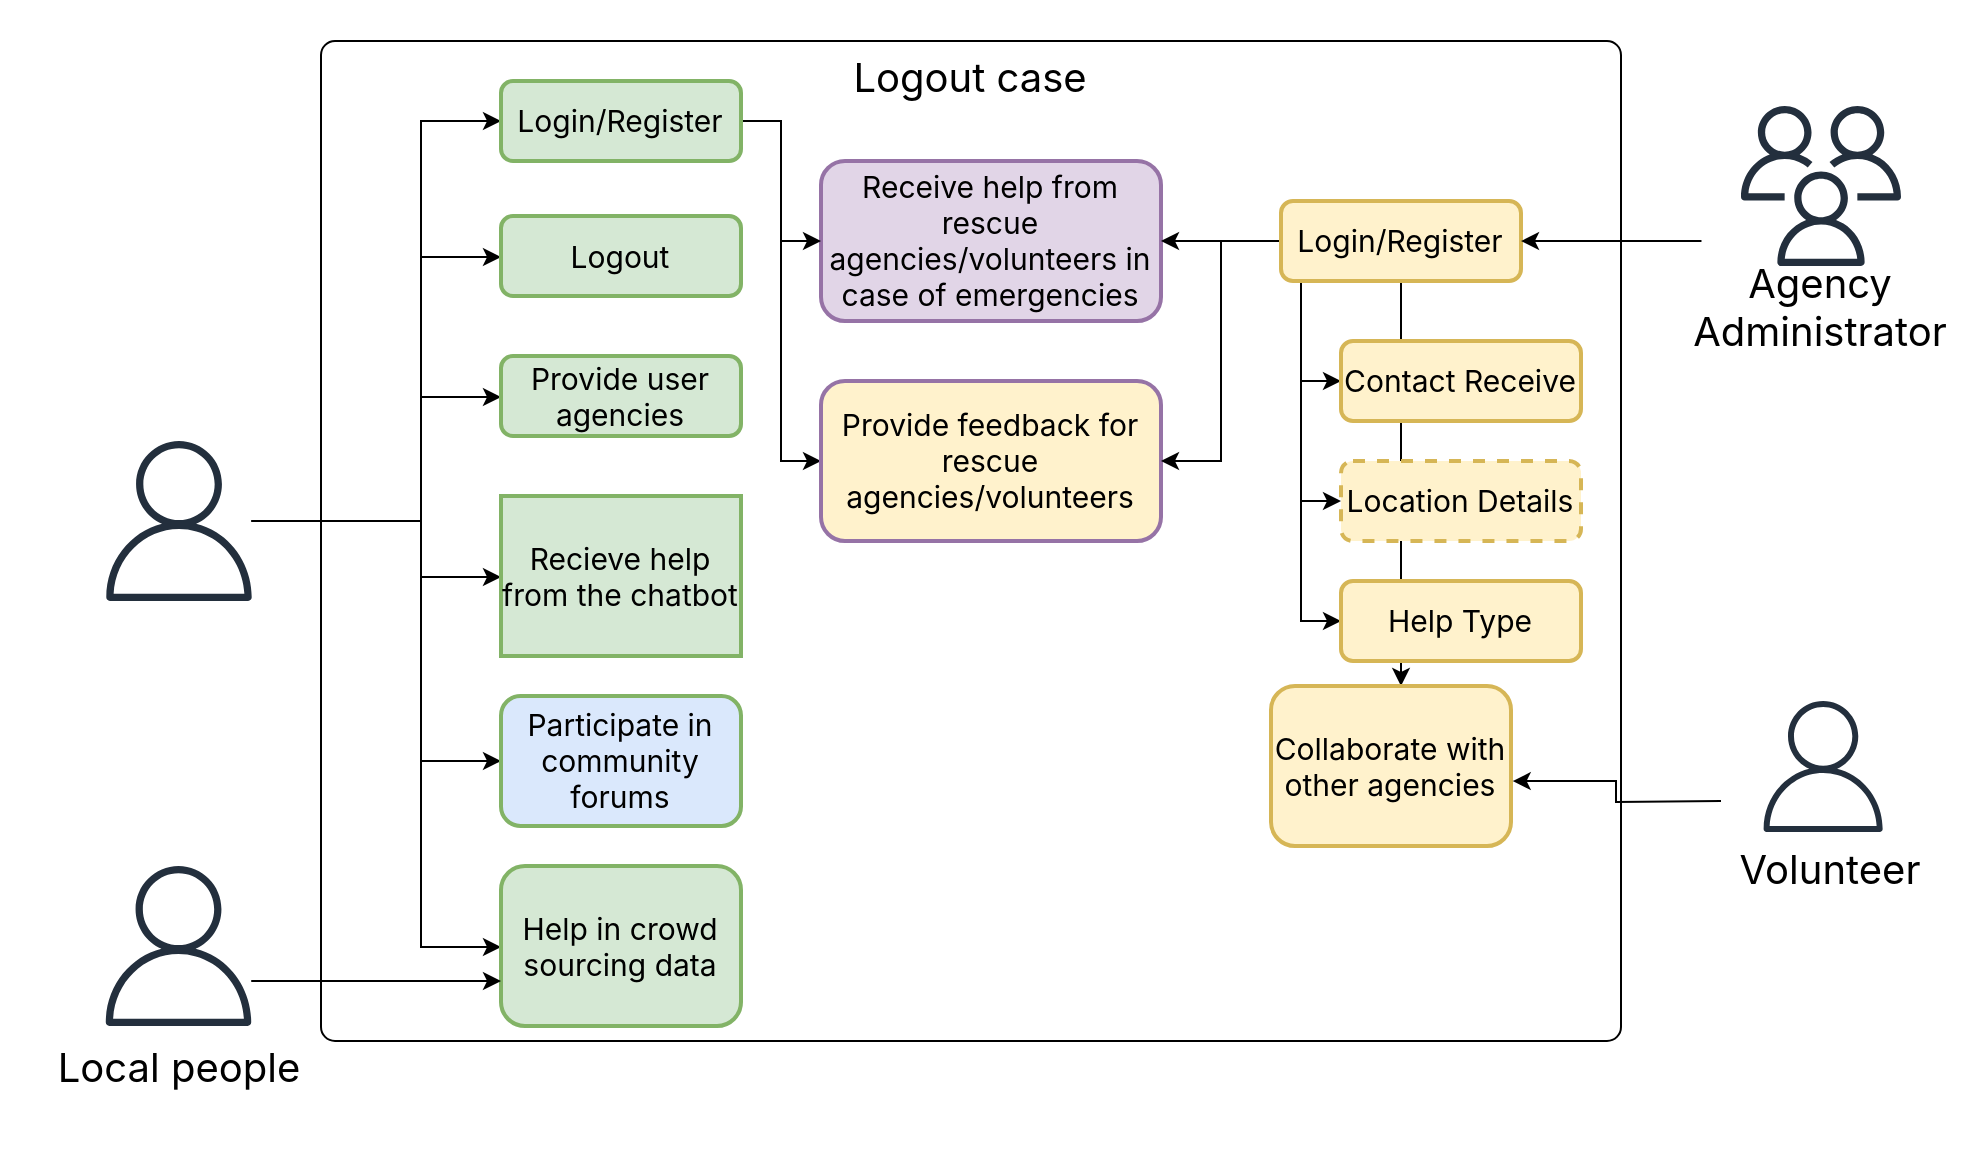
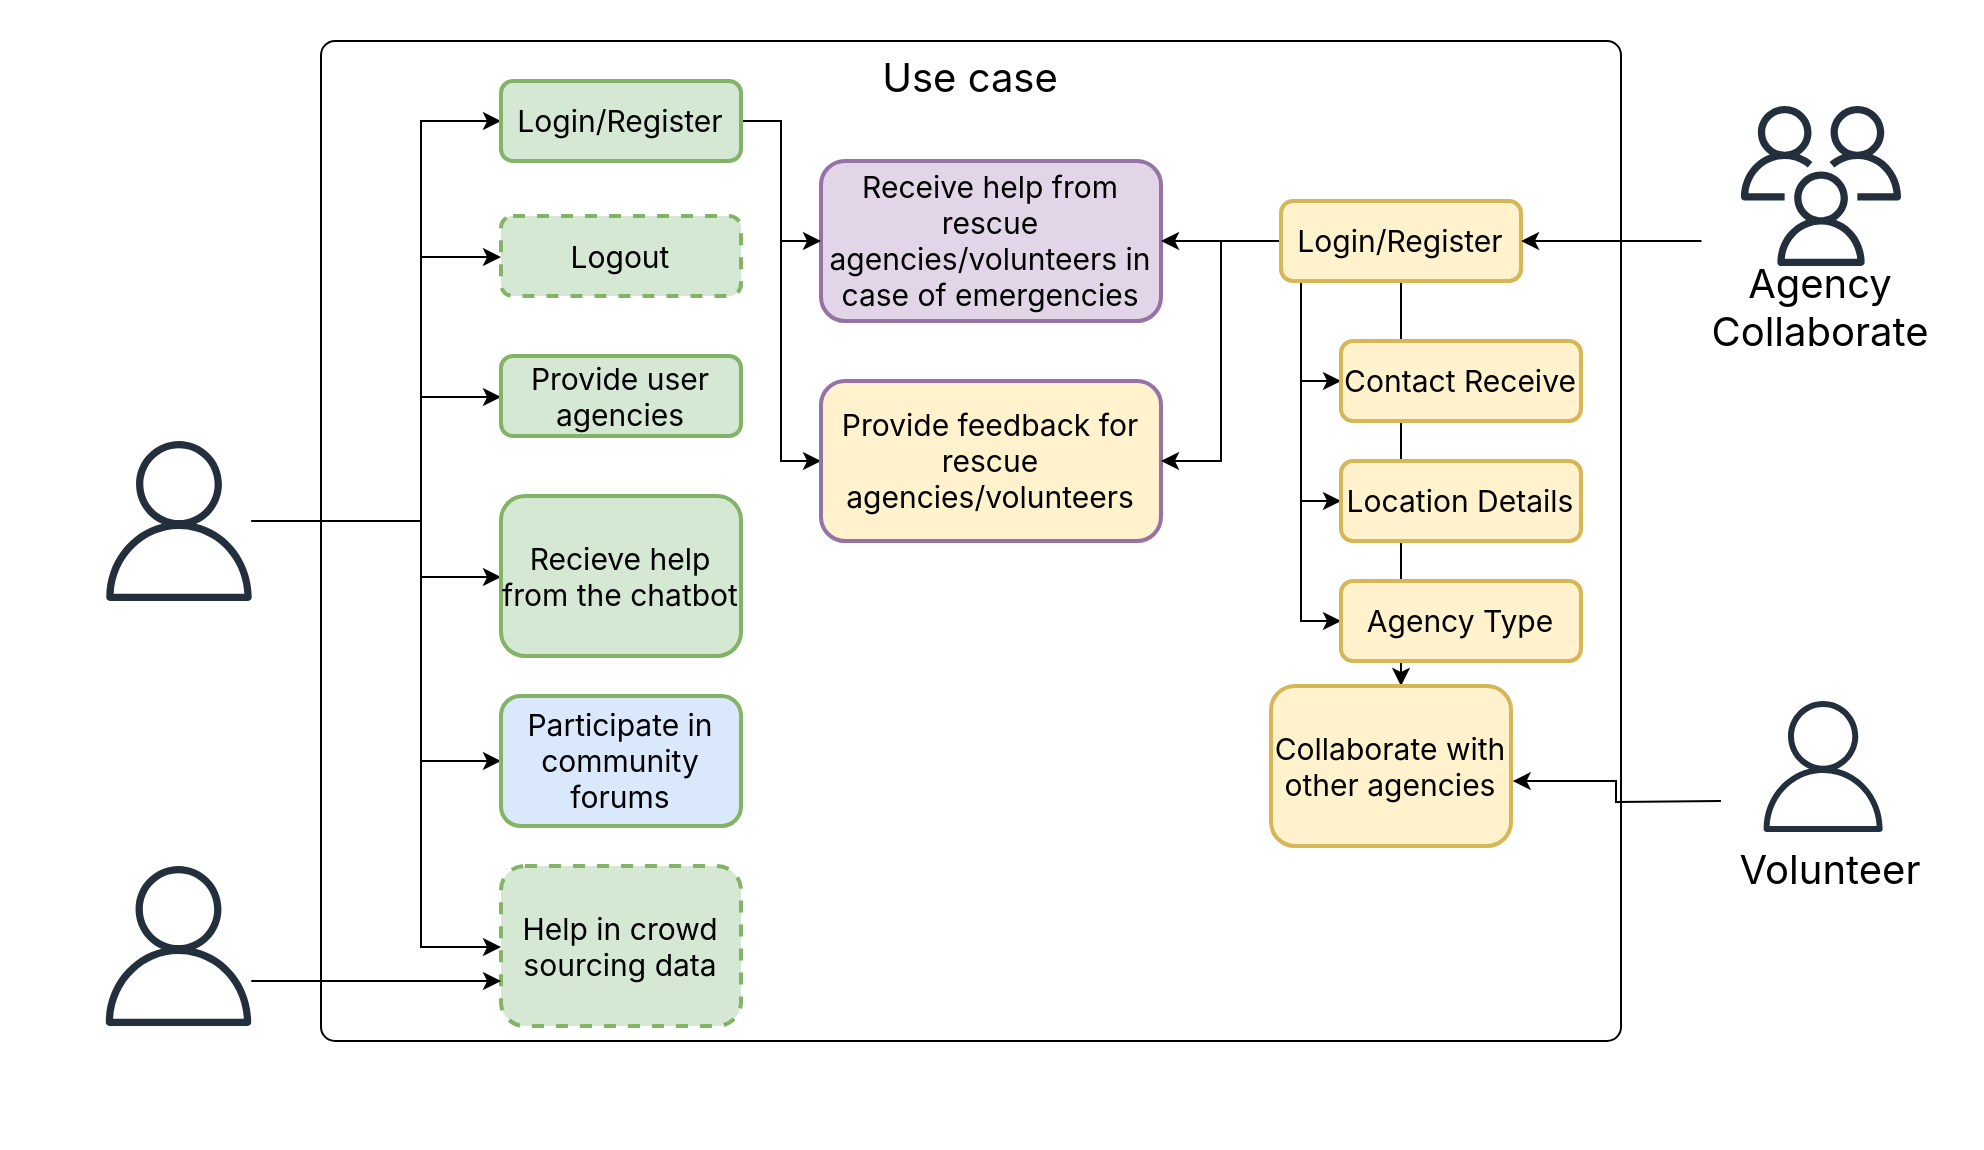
  <mxCell id="0" />
  <mxCell id="1" parent="0" />
- <mxCell id="2" value="Logout case" style="rounded=1;whiteSpace=wrap;html=1;absoluteArcSize=1;arcSize=14;strokeWidth=1;fillColor=none;verticalAlign=top;fontFamily=Inter;fontSize=20;" parent="1" vertex="1"><mxGeometry x="160" y="20" width="650" height="500" as="geometry" /></mxCell>
+ <mxCell id="2" value="Use case" style="rounded=1;whiteSpace=wrap;html=1;absoluteArcSize=1;arcSize=14;strokeWidth=1;fillColor=none;verticalAlign=top;fontFamily=Inter;fontSize=20;" parent="1" vertex="1"><mxGeometry x="160" y="20" width="650" height="500" as="geometry" /></mxCell>
  <mxCell id="3" style="edgeStyle=orthogonalEdgeStyle;rounded=0;orthogonalLoop=1;jettySize=auto;html=1;" edge="1" parent="1" source="9" target="13"><mxGeometry relative="1" as="geometry"><Array as="points"><mxPoint x="210" y="260" /><mxPoint x="210" y="60" /></Array></mxGeometry></mxCell>
  <mxCell id="4" style="edgeStyle=orthogonalEdgeStyle;rounded=0;orthogonalLoop=1;jettySize=auto;html=1;" edge="1" parent="1" source="9" target="29"><mxGeometry relative="1" as="geometry"><Array as="points"><mxPoint x="210" y="260" /><mxPoint x="210" y="128" /></Array></mxGeometry></mxCell>
  <mxCell id="5" style="edgeStyle=orthogonalEdgeStyle;rounded=0;orthogonalLoop=1;jettySize=auto;html=1;" edge="1" parent="1" source="9" target="15"><mxGeometry relative="1" as="geometry"><Array as="points"><mxPoint x="210" y="260" /><mxPoint x="210" y="198" /></Array></mxGeometry></mxCell>
  <mxCell id="6" style="edgeStyle=orthogonalEdgeStyle;rounded=0;orthogonalLoop=1;jettySize=auto;html=1;" edge="1" parent="1" source="9" target="14"><mxGeometry relative="1" as="geometry"><Array as="points"><mxPoint x="210" y="260" /><mxPoint x="210" y="288" /></Array></mxGeometry></mxCell>
  <mxCell id="7" style="edgeStyle=orthogonalEdgeStyle;rounded=0;orthogonalLoop=1;jettySize=auto;html=1;" edge="1" parent="1" source="9" target="30"><mxGeometry relative="1" as="geometry"><Array as="points"><mxPoint x="210" y="260" /><mxPoint x="210" y="380" /></Array></mxGeometry></mxCell>
  <mxCell id="8" style="edgeStyle=orthogonalEdgeStyle;rounded=0;orthogonalLoop=1;jettySize=auto;html=1;" edge="1" parent="1" source="9" target="24"><mxGeometry relative="1" as="geometry"><Array as="points"><mxPoint x="210" y="260" /><mxPoint x="210" y="473" /></Array></mxGeometry></mxCell>
  <mxCell id="9" value="" style="sketch=0;outlineConnect=0;fontColor=#232F3E;gradientColor=none;fillColor=#232F3D;strokeColor=none;dashed=0;verticalLabelPosition=bottom;verticalAlign=top;align=center;html=1;fontSize=12;fontStyle=0;aspect=fixed;pointerEvents=1;shape=mxgraph.aws4.user;" parent="1" vertex="1"><mxGeometry x="49" y="220" width="80" height="80" as="geometry" /></mxCell>
  <mxCell id="10" value="Receive help from rescue agencies/volunteers in case of emergencies" style="rounded=1;whiteSpace=wrap;html=1;fillColor=#e1d5e7;strokeWidth=2;fontFamily=Inter;fontSize=15;strokeColor=#9673a6;glass=0;shadow=0;" parent="1" vertex="1"><mxGeometry x="410" y="80" width="170" height="80" as="geometry" /></mxCell>
  <mxCell id="11" style="edgeStyle=orthogonalEdgeStyle;rounded=0;orthogonalLoop=1;jettySize=auto;html=1;" edge="1" parent="1" source="13" target="10"><mxGeometry relative="1" as="geometry" /></mxCell>
  <mxCell id="12" style="edgeStyle=orthogonalEdgeStyle;rounded=0;orthogonalLoop=1;jettySize=auto;html=1;" edge="1" parent="1" source="13" target="16"><mxGeometry relative="1" as="geometry"><Array as="points"><mxPoint x="390" y="60" /><mxPoint x="390" y="230" /></Array></mxGeometry></mxCell>
  <mxCell id="13" value="Login/Register" style="rounded=1;whiteSpace=wrap;html=1;fillColor=#d5e8d4;strokeWidth=2;fontFamily=Inter;fontSize=15;strokeColor=#82b366;glass=0;shadow=0;" parent="1" vertex="1"><mxGeometry x="250" y="40" width="120" height="40" as="geometry" /></mxCell>
- <mxCell id="14" value="Recieve help from the chatbot" style="whiteSpace=wrap;html=1;fillColor=#d5e8d4;strokeWidth=2;fontFamily=Inter;fontSize=15;strokeColor=#82b366;glass=0;shadow=0;rounded=0;" parent="1" vertex="1"><mxGeometry x="250" y="247.5" width="120" height="80" as="geometry" /></mxCell>
+ <mxCell id="14" value="Recieve help from the chatbot" style="rounded=1;whiteSpace=wrap;html=1;fillColor=#d5e8d4;strokeWidth=2;fontFamily=Inter;fontSize=15;strokeColor=#82b366;glass=0;shadow=0;" parent="1" vertex="1"><mxGeometry x="250" y="247.5" width="120" height="80" as="geometry" /></mxCell>
  <mxCell id="15" value="Provide user agencies" style="rounded=1;whiteSpace=wrap;html=1;fillColor=#d5e8d4;strokeWidth=2;fontFamily=Inter;fontSize=15;strokeColor=#82b366;glass=0;shadow=0;" parent="1" vertex="1"><mxGeometry x="250" y="177.5" width="120" height="40" as="geometry" /></mxCell>
  <mxCell id="16" value="Provide feedback for rescue agencies/volunteers" style="rounded=1;whiteSpace=wrap;html=1;fillColor=#fff2cc;strokeWidth=2;fontFamily=Inter;fontSize=15;strokeColor=#9673a6;glass=0;shadow=0;" parent="1" vertex="1"><mxGeometry x="410" y="190" width="170" height="80" as="geometry" /></mxCell>
  <mxCell id="17" style="edgeStyle=orthogonalEdgeStyle;rounded=0;orthogonalLoop=1;jettySize=auto;html=1;" edge="1" parent="1" source="23" target="10"><mxGeometry relative="1" as="geometry" /></mxCell>
  <mxCell id="18" style="edgeStyle=orthogonalEdgeStyle;rounded=0;orthogonalLoop=1;jettySize=auto;html=1;" edge="1" parent="1" source="23" target="16"><mxGeometry relative="1" as="geometry"><Array as="points"><mxPoint x="610" y="120" /><mxPoint x="610" y="230" /></Array></mxGeometry></mxCell>
  <mxCell id="19" style="edgeStyle=orthogonalEdgeStyle;rounded=0;orthogonalLoop=1;jettySize=auto;html=1;" edge="1" parent="1" target="38"><mxGeometry relative="1" as="geometry"><mxPoint x="650" y="141" as="sourcePoint" /><Array as="points"><mxPoint x="650" y="141" /><mxPoint x="650" y="270" /></Array></mxGeometry></mxCell>
  <mxCell id="20" style="edgeStyle=orthogonalEdgeStyle;rounded=0;orthogonalLoop=1;jettySize=auto;html=1;" edge="1" parent="1" source="23" target="39"><mxGeometry relative="1" as="geometry"><Array as="points"><mxPoint x="650" y="250" /></Array></mxGeometry></mxCell>
  <mxCell id="21" style="edgeStyle=orthogonalEdgeStyle;rounded=0;orthogonalLoop=1;jettySize=auto;html=1;" edge="1" parent="1" source="23" target="40"><mxGeometry relative="1" as="geometry"><Array as="points"><mxPoint x="650" y="310" /></Array></mxGeometry></mxCell>
  <mxCell id="22" style="edgeStyle=orthogonalEdgeStyle;rounded=0;orthogonalLoop=1;jettySize=auto;html=1;" edge="1" parent="1" source="23" target="25"><mxGeometry relative="1" as="geometry"><Array as="points"><mxPoint x="650" y="390" /></Array></mxGeometry></mxCell>
  <mxCell id="23" value="Login/Register" style="rounded=1;whiteSpace=wrap;html=1;fillColor=#fff2cc;strokeWidth=2;fontFamily=Inter;fontSize=15;strokeColor=#d6b656;glass=0;shadow=0;" parent="1" vertex="1"><mxGeometry x="640" y="100" width="120" height="40" as="geometry" /></mxCell>
- <mxCell id="24" value="Help in crowd sourcing data" style="rounded=1;whiteSpace=wrap;html=1;fillColor=#d5e8d4;strokeWidth=2;fontFamily=Inter;fontSize=15;strokeColor=#82b366;glass=0;shadow=0;" parent="1" vertex="1"><mxGeometry x="250" y="432.5" width="120" height="80" as="geometry" /></mxCell>
+ <mxCell id="24" value="Help in crowd sourcing data" style="rounded=1;whiteSpace=wrap;html=1;fillColor=#d5e8d4;strokeWidth=2;fontFamily=Inter;fontSize=15;strokeColor=#82b366;glass=0;shadow=0;dashed=1;" parent="1" vertex="1"><mxGeometry x="250" y="432.5" width="120" height="80" as="geometry" /></mxCell>
  <mxCell id="25" value="Collaborate with other agencies" style="rounded=1;whiteSpace=wrap;html=1;fillColor=#fff2cc;strokeWidth=2;fontFamily=Inter;fontSize=15;strokeColor=#d6b656;glass=0;shadow=0;" parent="1" vertex="1"><mxGeometry x="635" y="342.5" width="120" height="80" as="geometry" /></mxCell>
  <mxCell id="26" style="edgeStyle=orthogonalEdgeStyle;rounded=0;orthogonalLoop=1;jettySize=auto;html=1;" edge="1" parent="1" source="27" target="24"><mxGeometry relative="1" as="geometry"><Array as="points"><mxPoint x="190" y="490" /><mxPoint x="190" y="490" /></Array></mxGeometry></mxCell>
  <mxCell id="27" value="" style="sketch=0;outlineConnect=0;fontColor=#232F3E;gradientColor=none;fillColor=#232F3D;strokeColor=none;dashed=0;verticalLabelPosition=bottom;verticalAlign=top;align=center;html=1;fontSize=12;fontStyle=0;aspect=fixed;pointerEvents=1;shape=mxgraph.aws4.user;" vertex="1" parent="1"><mxGeometry x="48.75" y="432.5" width="80" height="80" as="geometry" /></mxCell>
- <mxCell id="28" value="Local people" style="rounded=0;whiteSpace=wrap;html=1;fillColor=none;fontSize=20;fontFamily=Inter;strokeWidth=2;strokeColor=none;" vertex="1" parent="1"><mxGeometry x="20.5" y="512.5" width="136.5" height="40" as="geometry" /></mxCell>
- <mxCell id="29" value="Logout" style="rounded=1;whiteSpace=wrap;html=1;fillColor=#d5e8d4;strokeWidth=2;fontFamily=Inter;fontSize=15;strokeColor=#82b366;glass=0;shadow=0;" vertex="1" parent="1"><mxGeometry x="250" y="107.5" width="120" height="40" as="geometry" /></mxCell>
+ <mxCell id="29" value="Logout" style="rounded=1;whiteSpace=wrap;html=1;fillColor=#d5e8d4;strokeWidth=2;fontFamily=Inter;fontSize=15;strokeColor=#82b366;glass=0;shadow=0;dashed=1;" vertex="1" parent="1"><mxGeometry x="250" y="107.5" width="120" height="40" as="geometry" /></mxCell>
  <mxCell id="30" value="Participate in community forums" style="rounded=1;whiteSpace=wrap;html=1;fillColor=#dae8fc;strokeWidth=2;fontFamily=Inter;fontSize=15;strokeColor=#82b366;glass=0;shadow=0;" parent="1" vertex="1"><mxGeometry x="250" y="347.5" width="120" height="65" as="geometry" /></mxCell>
  <mxCell id="31" value="" style="group" connectable="0" vertex="1" parent="1"><mxGeometry x="850" y="52.5" width="120" height="135" as="geometry" /></mxCell>
  <mxCell id="32" value="" style="sketch=0;outlineConnect=0;fontColor=#232F3E;gradientColor=none;fillColor=#232F3D;strokeColor=none;dashed=0;verticalLabelPosition=bottom;verticalAlign=top;align=center;html=1;fontSize=12;fontStyle=0;aspect=fixed;pointerEvents=1;shape=mxgraph.aws4.users;" parent="31" vertex="1"><mxGeometry x="20" width="80" height="80" as="geometry" /></mxCell>
- <mxCell id="33" value="Agency Administrator" style="rounded=0;whiteSpace=wrap;html=1;fillColor=none;fontSize=20;fontFamily=Inter;strokeWidth=2;strokeColor=none;" parent="31" vertex="1"><mxGeometry y="65" width="120" height="70" as="geometry" /></mxCell>
+ <mxCell id="33" value="Agency Collaborate" style="rounded=0;whiteSpace=wrap;html=1;fillColor=none;fontSize=20;fontFamily=Inter;strokeWidth=2;strokeColor=none;" parent="31" vertex="1"><mxGeometry y="65" width="120" height="70" as="geometry" /></mxCell>
  <mxCell id="34" value="" style="group" connectable="0" vertex="1" parent="1"><mxGeometry x="860" y="350" width="110" height="115" as="geometry" /></mxCell>
  <mxCell id="35" value="" style="sketch=0;outlineConnect=0;fontColor=#232F3E;gradientColor=none;fillColor=#232F3D;strokeColor=none;dashed=0;verticalLabelPosition=bottom;verticalAlign=top;align=center;html=1;fontSize=12;fontStyle=0;aspect=fixed;pointerEvents=1;shape=mxgraph.aws4.user;" parent="34" vertex="1"><mxGeometry x="18.333" width="65.476" height="65.476" as="geometry" /></mxCell>
  <mxCell id="36" value="Volunteer" style="rounded=0;whiteSpace=wrap;html=1;fillColor=none;fontSize=20;fontFamily=Inter;strokeWidth=2;strokeColor=none;container=0;" parent="34" vertex="1"><mxGeometry y="53.077" width="110" height="61.923" as="geometry" /></mxCell>
  <mxCell id="37" style="rounded=0;orthogonalLoop=1;jettySize=auto;html=1;exitX=0.002;exitY=0.036;exitDx=0;exitDy=0;exitPerimeter=0;" edge="1" parent="1" source="33" target="23"><mxGeometry relative="1" as="geometry" /></mxCell>
  <mxCell id="38" value="Contact Receive" style="rounded=1;whiteSpace=wrap;html=1;fillColor=#fff2cc;strokeWidth=2;fontFamily=Inter;fontSize=15;strokeColor=#d6b656;glass=0;shadow=0;" vertex="1" parent="1"><mxGeometry x="670" y="170" width="120" height="40" as="geometry" /></mxCell>
- <mxCell id="39" value="Location Details" style="rounded=1;whiteSpace=wrap;html=1;fillColor=#fff2cc;strokeWidth=2;fontFamily=Inter;fontSize=15;strokeColor=#d6b656;glass=0;shadow=0;dashed=1;" vertex="1" parent="1"><mxGeometry x="670" y="230" width="120" height="40" as="geometry" /></mxCell>
- <mxCell id="40" value="Help Type" style="rounded=1;whiteSpace=wrap;html=1;fillColor=#fff2cc;strokeWidth=2;fontFamily=Inter;fontSize=15;strokeColor=#d6b656;glass=0;shadow=0;" vertex="1" parent="1"><mxGeometry x="670" y="290" width="120" height="40" as="geometry" /></mxCell>
+ <mxCell id="39" value="Location Details" style="rounded=1;whiteSpace=wrap;html=1;fillColor=#fff2cc;strokeWidth=2;fontFamily=Inter;fontSize=15;strokeColor=#d6b656;glass=0;shadow=0;" vertex="1" parent="1"><mxGeometry x="670" y="230" width="120" height="40" as="geometry" /></mxCell>
+ <mxCell id="40" value="Agency Type" style="rounded=1;whiteSpace=wrap;html=1;fillColor=#fff2cc;strokeWidth=2;fontFamily=Inter;fontSize=15;strokeColor=#d6b656;glass=0;shadow=0;" vertex="1" parent="1"><mxGeometry x="670" y="290" width="120" height="40" as="geometry" /></mxCell>
  <mxCell id="41" style="edgeStyle=orthogonalEdgeStyle;rounded=0;orthogonalLoop=1;jettySize=auto;html=1;entryX=1.007;entryY=0.594;entryDx=0;entryDy=0;entryPerimeter=0;" edge="1" parent="1" target="25"><mxGeometry relative="1" as="geometry"><mxPoint x="860" y="400" as="sourcePoint" /><mxPoint x="790" y="412.533" as="targetPoint" /></mxGeometry></mxCell>
